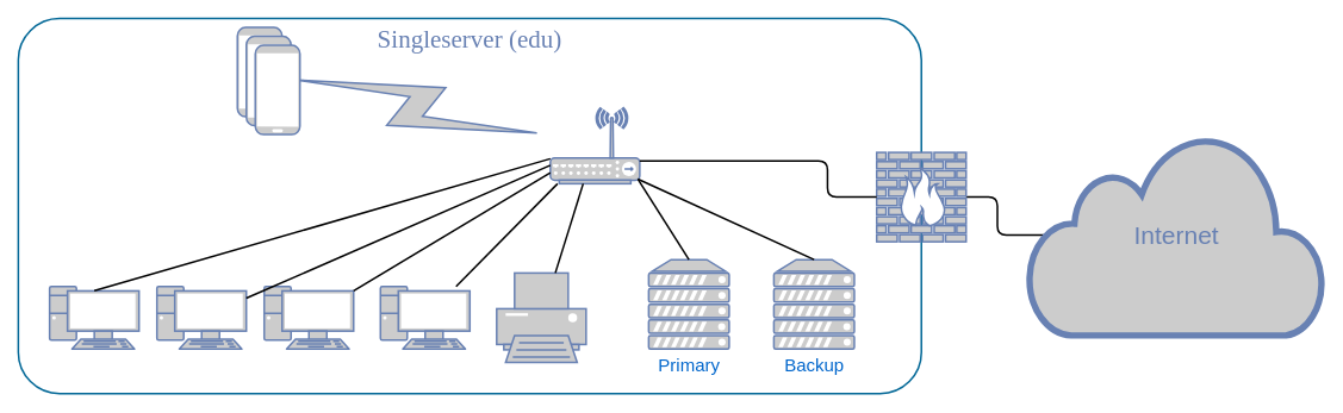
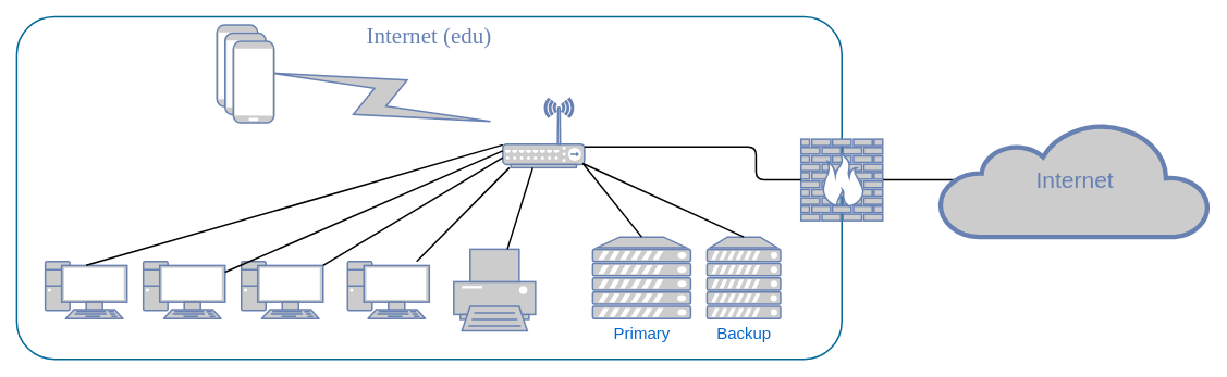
  <mxCell id="0" />
  <mxCell id="1" parent="0" />
- <mxCell id="2" value="Singleserver (edu)" style="rounded=1;whiteSpace=wrap;html=1;shadow=0;comic=0;strokeColor=#036897;strokeWidth=2;fillColor=none;fontFamily=Verdana;fontSize=28;fontColor=#6881B3;align=center;arcSize=11;verticalAlign=top;" parent="1" vertex="1"><mxGeometry x="20" y="20" width="1010" height="420" as="geometry" /></mxCell>
+ <mxCell id="2" value="Internet (edu)" style="rounded=1;whiteSpace=wrap;html=1;shadow=0;comic=0;strokeColor=#036897;strokeWidth=2;fillColor=none;fontFamily=Verdana;fontSize=28;fontColor=#6881B3;align=center;arcSize=11;verticalAlign=top;" parent="1" vertex="1"><mxGeometry x="20" y="20" width="1010" height="420" as="geometry" /></mxCell>
  <mxCell id="3" style="edgeStyle=orthogonalEdgeStyle;html=1;labelBackgroundColor=none;endArrow=none;endFill=0;strokeWidth=2;fontFamily=Verdana;fontSize=15;fontColor=#036897;startArrow=none;exitX=1;exitY=0.5;exitDx=0;exitDy=0;exitPerimeter=0;entryX=0.06;entryY=0.5;entryDx=0;entryDy=0;entryPerimeter=0;" parent="1" source="18" target="17" edge="1"><mxGeometry relative="1" as="geometry"><mxPoint x="1260" y="882" as="targetPoint" /></mxGeometry></mxCell>
  <mxCell id="4" value="" style="fontColor=#0066CC;verticalAlign=top;verticalLabelPosition=bottom;labelPosition=center;align=center;html=1;fillColor=#CCCCCC;strokeColor=#6881B3;gradientColor=none;gradientDirection=north;strokeWidth=2;shape=mxgraph.networks.pc;rounded=0;shadow=0;comic=0;" parent="1" vertex="1"><mxGeometry x="55" y="320" width="100" height="70" as="geometry" /></mxCell>
  <mxCell id="5" value="" style="fontColor=#0066CC;verticalAlign=top;verticalLabelPosition=bottom;labelPosition=center;align=center;html=1;fillColor=#CCCCCC;strokeColor=#6881B3;gradientColor=none;gradientDirection=north;strokeWidth=2;shape=mxgraph.networks.pc;rounded=0;shadow=0;comic=0;" parent="1" vertex="1"><mxGeometry x="175" y="320" width="100" height="70" as="geometry" /></mxCell>
  <mxCell id="6" value="" style="fontColor=#0066CC;verticalAlign=top;verticalLabelPosition=bottom;labelPosition=center;align=center;html=1;fillColor=#CCCCCC;strokeColor=#6881B3;gradientColor=none;gradientDirection=north;strokeWidth=2;shape=mxgraph.networks.pc;rounded=0;shadow=0;comic=0;" parent="1" vertex="1"><mxGeometry x="295" y="320" width="100" height="70" as="geometry" /></mxCell>
  <mxCell id="7" value="" style="fontColor=#0066CC;verticalAlign=top;verticalLabelPosition=bottom;labelPosition=center;align=center;html=1;fillColor=#CCCCCC;strokeColor=#6881B3;gradientColor=none;gradientDirection=north;strokeWidth=2;shape=mxgraph.networks.pc;rounded=0;shadow=0;comic=0;" parent="1" vertex="1"><mxGeometry x="425" y="320" width="100" height="70" as="geometry" /></mxCell>
  <mxCell id="8" value="" style="fontColor=#0066CC;verticalAlign=top;verticalLabelPosition=bottom;labelPosition=center;align=center;html=1;fillColor=#CCCCCC;strokeColor=#6881B3;gradientColor=none;gradientDirection=north;strokeWidth=2;shape=mxgraph.networks.printer;rounded=0;shadow=0;comic=0;" parent="1" vertex="1"><mxGeometry x="555" y="305" width="100" height="100" as="geometry" /></mxCell>
  <mxCell id="9" value="" style="fontColor=#0066CC;verticalAlign=top;verticalLabelPosition=bottom;labelPosition=center;align=center;html=1;fillColor=#CCCCCC;strokeColor=#6881B3;gradientColor=none;gradientDirection=north;strokeWidth=2;shape=mxgraph.networks.wireless_hub;rounded=0;shadow=0;comic=0;" parent="1" vertex="1"><mxGeometry x="615" y="120" width="100" height="85" as="geometry" /></mxCell>
  <mxCell id="10" style="edgeStyle=none;html=1;labelBackgroundColor=none;endArrow=none;endFill=0;strokeWidth=2;fontFamily=Verdana;fontSize=15;fontColor=#036897;exitX=0.5;exitY=0.07;exitDx=0;exitDy=0;exitPerimeter=0;" parent="1" source="4" target="9" edge="1"><mxGeometry relative="1" as="geometry"><mxPoint x="595" y="240" as="targetPoint" /><mxPoint x="175" y="328.102" as="sourcePoint" /></mxGeometry></mxCell>
  <mxCell id="11" style="edgeStyle=none;html=1;labelBackgroundColor=none;endArrow=none;endFill=0;strokeWidth=2;fontFamily=Verdana;fontSize=15;fontColor=#036897;" parent="1" source="5" target="9" edge="1"><mxGeometry relative="1" as="geometry" /></mxCell>
  <mxCell id="12" style="edgeStyle=none;html=1;labelBackgroundColor=none;endArrow=none;endFill=0;strokeWidth=2;fontFamily=Verdana;fontSize=15;fontColor=#036897;" parent="1" source="6" target="9" edge="1"><mxGeometry relative="1" as="geometry" /></mxCell>
  <mxCell id="13" style="edgeStyle=none;html=1;labelBackgroundColor=none;endArrow=none;endFill=0;strokeWidth=2;fontFamily=Verdana;fontSize=15;fontColor=#036897;" parent="1" source="7" target="9" edge="1"><mxGeometry relative="1" as="geometry" /></mxCell>
  <mxCell id="14" style="edgeStyle=none;html=1;labelBackgroundColor=none;endArrow=none;endFill=0;strokeWidth=2;fontFamily=Verdana;fontSize=15;fontColor=#036897;" parent="1" source="8" target="9" edge="1"><mxGeometry relative="1" as="geometry" /></mxCell>
  <mxCell id="15" value="" style="html=1;fillColor=#CCCCCC;strokeColor=#6881B3;gradientColor=none;gradientDirection=north;strokeWidth=2;shape=mxgraph.networks.comm_link_edge;html=1;labelBackgroundColor=none;endArrow=none;endFill=0;fontFamily=Verdana;fontSize=20;" parent="1" source="9" target="16" edge="1"><mxGeometry width="100" height="100" relative="1" as="geometry"><mxPoint x="845" y="220" as="sourcePoint" /><mxPoint x="548" y="133" as="targetPoint" /></mxGeometry></mxCell>
  <mxCell id="16" value="" style="fontColor=#0066CC;verticalAlign=top;verticalLabelPosition=bottom;labelPosition=center;align=center;html=1;fillColor=#CCCCCC;strokeColor=#6881B3;gradientColor=none;gradientDirection=north;strokeWidth=2;shape=mxgraph.networks.mobile;rounded=0;shadow=0;comic=0;" parent="1" vertex="1"><mxGeometry x="265" y="30" width="50" height="100" as="geometry" /></mxCell>
- <mxCell id="17" value="Internet" style="html=1;fillColor=#CCCCCC;strokeColor=#6881B3;gradientColor=none;gradientDirection=north;strokeWidth=2;shape=mxgraph.networks.cloud;fontColor=#6881B3;rounded=0;shadow=0;comic=0;align=center;fontSize=28;" parent="1" vertex="1"><mxGeometry x="1150" y="150" width="330" height="225" as="geometry" /></mxCell>
+ <mxCell id="17" value="Internet" style="html=1;fillColor=#CCCCCC;strokeColor=#6881B3;gradientColor=none;gradientDirection=north;strokeWidth=2;shape=mxgraph.networks.cloud;fontColor=#6881B3;rounded=0;shadow=0;comic=0;align=center;fontSize=28;" parent="1" vertex="1"><mxGeometry x="1150" y="150" width="330" height="140" as="geometry" /></mxCell>
  <mxCell id="18" value="" style="fontColor=#0066CC;verticalAlign=top;verticalLabelPosition=bottom;labelPosition=center;align=center;html=1;fillColor=#CCCCCC;strokeColor=#6881B3;gradientColor=none;gradientDirection=north;strokeWidth=2;shape=mxgraph.networks.firewall;rounded=0;shadow=0;comic=0;" parent="1" vertex="1"><mxGeometry x="980" y="170" width="100" height="100" as="geometry" /></mxCell>
  <mxCell id="19" value="" style="edgeStyle=orthogonalEdgeStyle;html=1;labelBackgroundColor=none;endArrow=none;endFill=0;strokeWidth=2;fontFamily=Verdana;fontSize=15;fontColor=#036897;exitX=1;exitY=0.7;exitDx=0;exitDy=0;exitPerimeter=0;" parent="1" source="9" target="18" edge="1"><mxGeometry relative="1" as="geometry"><mxPoint x="1315" y="882" as="targetPoint" /><Array as="points"><mxPoint x="925" y="180" /><mxPoint x="925" y="220" /></Array><mxPoint x="715" y="192" as="sourcePoint" /></mxGeometry></mxCell>
- <mxCell id="20" value="Primary" style="fontColor=#0066CC;verticalAlign=top;verticalLabelPosition=bottom;labelPosition=center;align=center;html=1;outlineConnect=0;fillColor=#CCCCCC;strokeColor=#6881B3;gradientColor=none;gradientDirection=north;strokeWidth=2;shape=mxgraph.networks.server;fontSize=20;" parent="1" vertex="1"><mxGeometry x="725" y="290" width="90" height="100" as="geometry" /></mxCell>
+ <mxCell id="20" value="Primary" style="fontColor=#0066CC;verticalAlign=top;verticalLabelPosition=bottom;labelPosition=center;align=center;html=1;outlineConnect=0;fillColor=#CCCCCC;strokeColor=#6881B3;gradientColor=none;gradientDirection=north;strokeWidth=2;shape=mxgraph.networks.server;fontSize=20;" parent="1" vertex="1"><mxGeometry x="725" y="290" width="120" height="100" as="geometry" /></mxCell>
  <mxCell id="21" style="edgeStyle=none;html=1;labelBackgroundColor=none;endArrow=none;endFill=0;strokeWidth=2;fontFamily=Verdana;fontSize=15;fontColor=#036897;exitX=0.5;exitY=0;exitDx=0;exitDy=0;exitPerimeter=0;entryX=0.98;entryY=0.94;entryDx=0;entryDy=0;entryPerimeter=0;" parent="1" source="20" target="9" edge="1"><mxGeometry relative="1" as="geometry"><mxPoint x="747.603" y="305" as="sourcePoint" /><mxPoint x="698.288" y="215" as="targetPoint" /></mxGeometry></mxCell>
  <mxCell id="22" value="" style="fontColor=#0066CC;verticalAlign=top;verticalLabelPosition=bottom;labelPosition=center;align=center;html=1;fillColor=#CCCCCC;strokeColor=#6881B3;gradientColor=none;gradientDirection=north;strokeWidth=2;shape=mxgraph.networks.mobile;rounded=0;shadow=0;comic=0;" parent="1" vertex="1"><mxGeometry x="275" y="40" width="50" height="100" as="geometry" /></mxCell>
  <mxCell id="23" value="" style="fontColor=#0066CC;verticalAlign=top;verticalLabelPosition=bottom;labelPosition=center;align=center;html=1;fillColor=#CCCCCC;strokeColor=#6881B3;gradientColor=none;gradientDirection=north;strokeWidth=2;shape=mxgraph.networks.mobile;rounded=0;shadow=0;comic=0;" parent="1" vertex="1"><mxGeometry x="285" y="50" width="50" height="100" as="geometry" /></mxCell>
  <mxCell id="24" value="Backup" style="fontColor=#0066CC;verticalAlign=top;verticalLabelPosition=bottom;labelPosition=center;align=center;html=1;outlineConnect=0;fillColor=#CCCCCC;strokeColor=#6881B3;gradientColor=none;gradientDirection=north;strokeWidth=2;shape=mxgraph.networks.server;fontSize=20;" parent="1" vertex="1"><mxGeometry x="865" y="290" width="90" height="100" as="geometry" /></mxCell>
  <mxCell id="25" style="edgeStyle=none;html=1;labelBackgroundColor=none;endArrow=none;endFill=0;strokeWidth=2;fontFamily=Verdana;fontSize=15;fontColor=#036897;exitX=0.5;exitY=0;exitDx=0;exitDy=0;exitPerimeter=0;entryX=0.98;entryY=0.94;entryDx=0;entryDy=0;entryPerimeter=0;" parent="1" source="24" target="9" edge="1"><mxGeometry relative="1" as="geometry"><mxPoint x="780" y="300" as="sourcePoint" /><mxPoint x="723" y="209.9" as="targetPoint" /></mxGeometry></mxCell>
